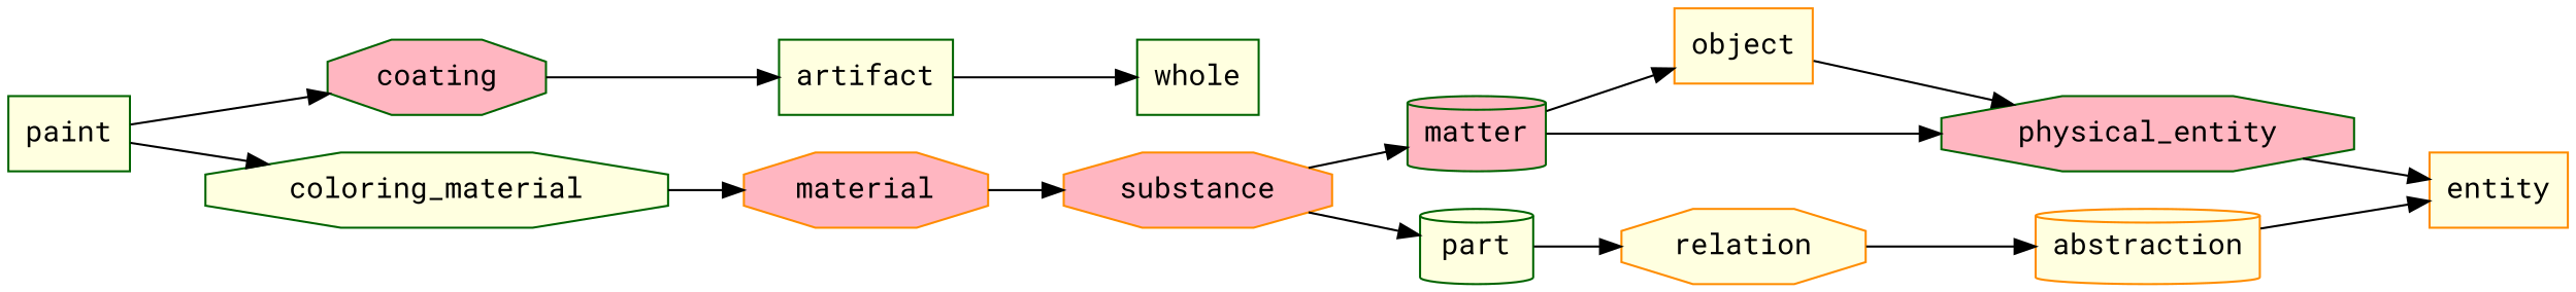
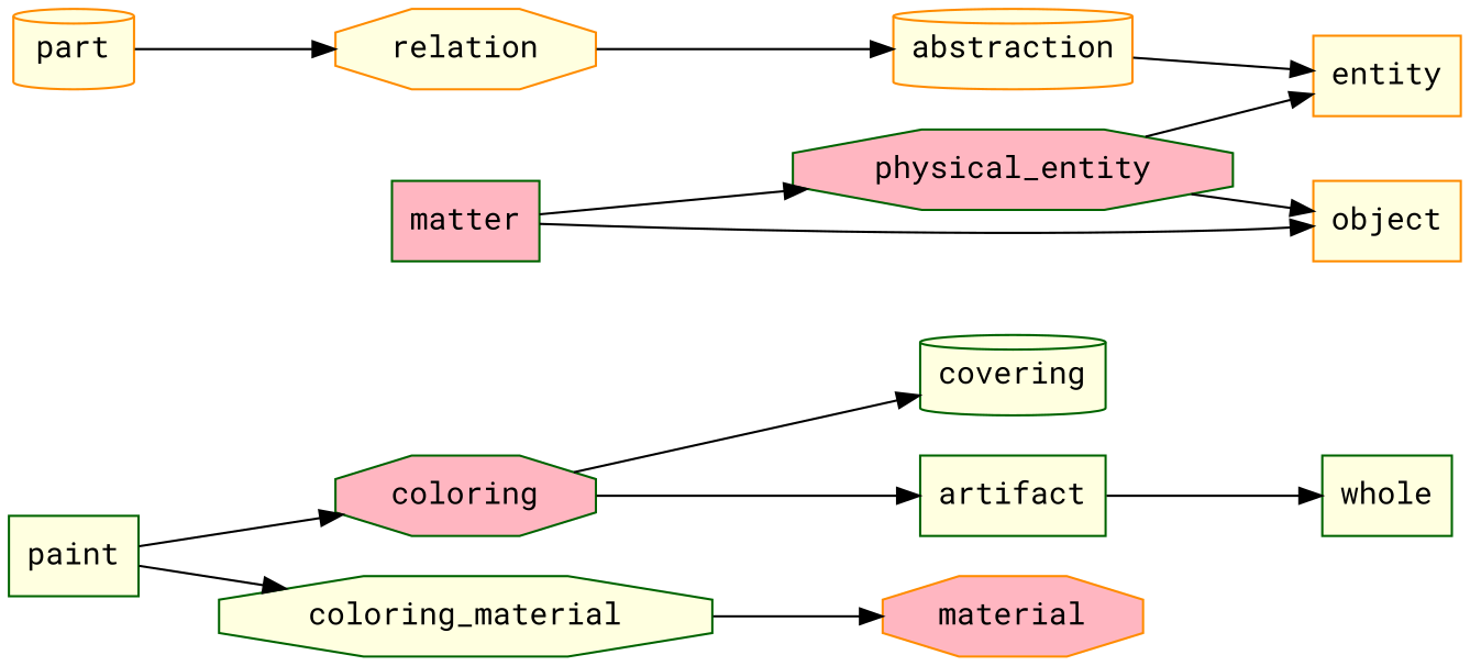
  digraph {
    fontname="Roboto Mono"
    rankdir=LR
    node [color=darkgreen fillcolor=lightyellow fontname="Roboto Mono" shape=octagon style=filled]
    edge [fontname="Roboto Mono"]
-   coating [fillcolor=lightpink]
+   coating [fillcolor=lightpink label=coloring]
    paint [shape=box]
    coloring_material
+   covering [shape=cylinder]
    artifact [shape=box]
    material [color=darkorange fillcolor=lightpink]
    whole [shape=box]
    object [color=darkorange shape=box]
    physical_entity [fillcolor=lightpink]
    entity [color=darkorange shape=box]
-   substance [color=darkorange fillcolor=lightpink]
-   matter [fillcolor=lightpink shape=cylinder]
-   part [shape=cylinder]
+   matter [fillcolor=lightpink shape=box]
+   part [color=darkorange shape=cylinder]
    relation [color=darkorange]
    abstraction [color=darkorange shape=cylinder]
+   coating -> covering
    coating -> artifact
    paint -> coating
    paint -> coloring_material
    coloring_material -> material
    artifact -> whole
-   material -> substance
-   object -> physical_entity
+   physical_entity -> object
    physical_entity -> entity
-   substance -> matter
-   substance -> part
    matter -> object
    matter -> physical_entity
    part -> relation
    relation -> abstraction
    abstraction -> entity
  }
